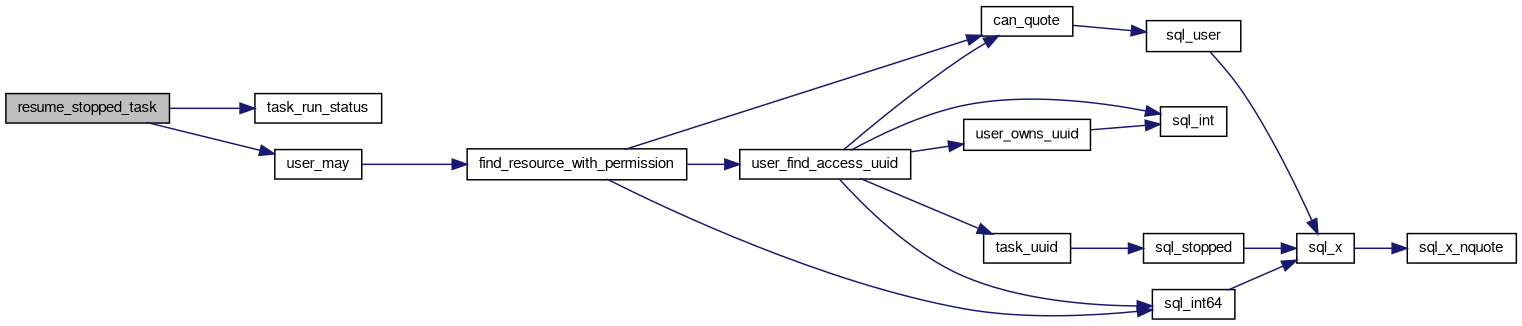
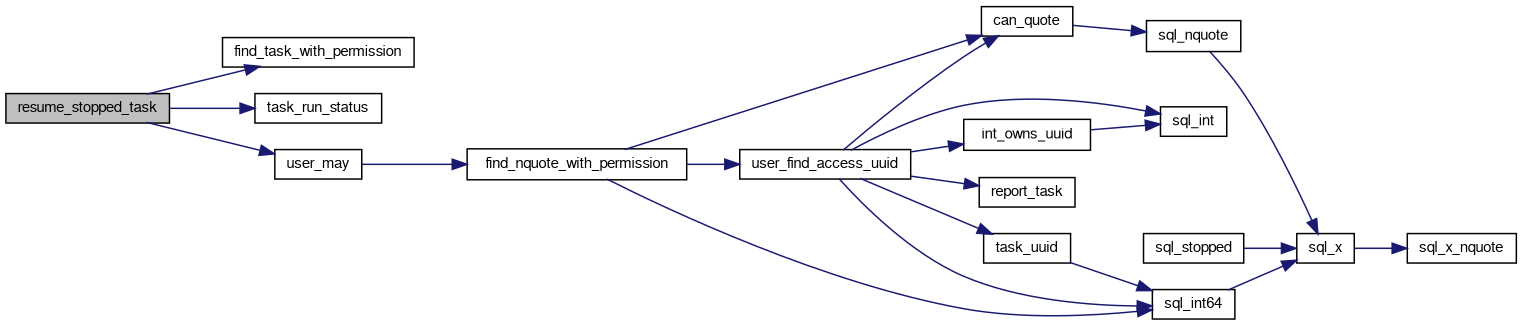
  digraph {
    rankdir=LR
    node [color=black fontname=FreeSans fontsize=10 shape=record]
    edge [color=midnightblue fontname=FreeSans fontsize=10 labelfontname=FreeSans labelfontsize=10 style=solid]
    n1 [fillcolor=grey75 fontcolor=black height=0.2 label=resume_stopped_task style=filled width=0.4]
+   n2 [height=0.2 label=find_task_with_permission width=0.4]
    n3 [height=0.2 label=task_run_status width=0.4]
    n4 [height=0.2 label=user_may width=0.4]
-   n5 [height=0.2 label=find_resource_with_permission width=0.4]
+   n5 [height=0.2 label=find_nquote_with_permission width=0.4]
    n6 [height=0.2 label=sql_int64 width=0.4]
    n7 [height=0.2 label=can_quote width=0.4]
    n8 [height=0.2 label=user_find_access_uuid width=0.4]
    n9 [height=0.2 label=sql_x width=0.4]
-   n10 [height=0.2 label=sql_user width=0.4]
+   n10 [height=0.2 label=sql_nquote width=0.4]
+   n11 [height=0.2 label=report_task width=0.4]
    n12 [height=0.2 label=sql_int width=0.4]
    n13 [height=0.2 label=task_uuid width=0.4]
-   n14 [height=0.2 label=user_owns_uuid width=0.4]
+   n14 [height=0.2 label=int_owns_uuid width=0.4]
    n15 [height=0.2 label=sql_x_nquote width=0.4]
    n16 [height=0.2 label=sql_stopped width=0.4]
+   n1 -> n2
    n1 -> n3
    n1 -> n4
    n4 -> n5
    n5 -> n6
    n5 -> n7
    n5 -> n8
    n6 -> n9
    n7 -> n10
    n8 -> n6
    n8 -> n7
+   n8 -> n11
    n8 -> n12
    n8 -> n13
    n8 -> n14
    n9 -> n15
    n10 -> n9
-   n13 -> n16
+   n13 -> n6
    n14 -> n12
    n16 -> n9
  }
